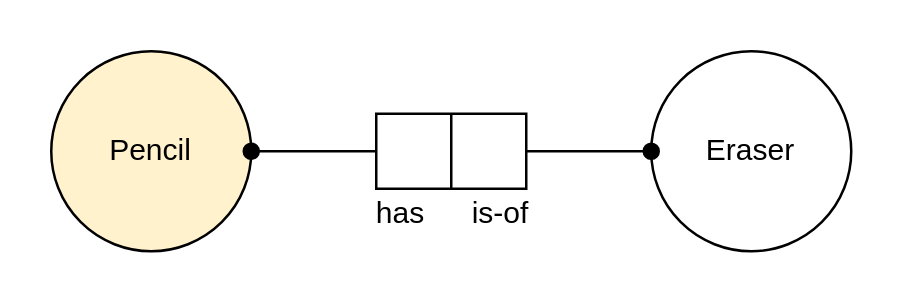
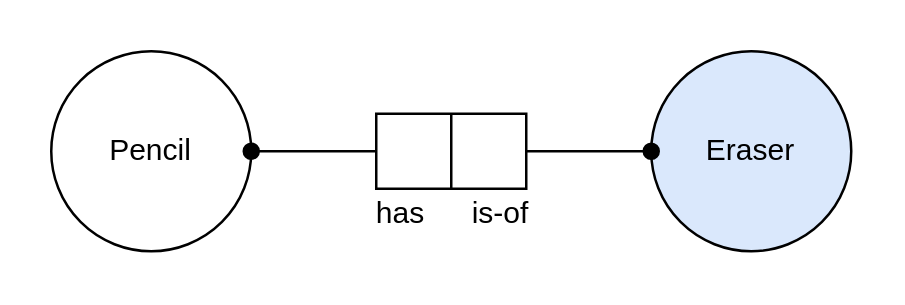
  <mxCell id="0" />
  <mxCell id="1" parent="0" />
- <mxCell id="2" value="Pencil" style="ellipse;whiteSpace=wrap;html=1;aspect=fixed;fillColor=#fff2cc;" vertex="1" parent="1"><mxGeometry x="20" y="20" width="80" height="80" as="geometry" /></mxCell>
- <mxCell id="3" value="Eraser" style="ellipse;whiteSpace=wrap;html=1;aspect=fixed;" vertex="1" parent="1"><mxGeometry x="260" y="20" width="80" height="80" as="geometry" /></mxCell>
+ <mxCell id="2" value="Pencil" style="ellipse;whiteSpace=wrap;html=1;aspect=fixed;" vertex="1" parent="1"><mxGeometry x="20" y="20" width="80" height="80" as="geometry" /></mxCell>
+ <mxCell id="3" value="Eraser" style="ellipse;whiteSpace=wrap;html=1;aspect=fixed;fillColor=#dae8fc;" vertex="1" parent="1"><mxGeometry x="260" y="20" width="80" height="80" as="geometry" /></mxCell>
  <mxCell id="4" value="" style="shape=process;whiteSpace=wrap;html=1;backgroundOutline=1;size=0.5;" vertex="1" parent="1"><mxGeometry x="150" y="45" width="60" height="30" as="geometry" /></mxCell>
  <mxCell id="5" value="" style="endArrow=none;html=1;rounded=0;exitX=1;exitY=0.5;exitDx=0;exitDy=0;entryX=0;entryY=0.5;entryDx=0;entryDy=0;startArrow=oval;startFill=1;" edge="1" parent="1" source="2" target="4"><mxGeometry width="50" height="50" relative="1" as="geometry"><mxPoint x="160" y="310" as="sourcePoint" /><mxPoint x="210" y="260" as="targetPoint" /></mxGeometry></mxCell>
  <mxCell id="6" value="" style="endArrow=oval;html=1;rounded=0;entryX=0;entryY=0.5;entryDx=0;entryDy=0;exitX=1;exitY=0.5;exitDx=0;exitDy=0;endFill=1;" edge="1" parent="1" source="4" target="3"><mxGeometry width="50" height="50" relative="1" as="geometry"><mxPoint x="160" y="310" as="sourcePoint" /><mxPoint x="210" y="260" as="targetPoint" /></mxGeometry></mxCell>
  <mxCell id="7" value="&lt;div&gt;has&lt;/div&gt;" style="text;html=1;strokeColor=none;fillColor=none;align=center;verticalAlign=middle;whiteSpace=wrap;rounded=0;" vertex="1" parent="1"><mxGeometry x="130" y="70" width="60" height="30" as="geometry" /></mxCell>
  <mxCell id="8" value="is-of" style="text;html=1;strokeColor=none;fillColor=none;align=center;verticalAlign=middle;whiteSpace=wrap;rounded=0;" vertex="1" parent="1"><mxGeometry x="170" y="70" width="60" height="30" as="geometry" /></mxCell>
